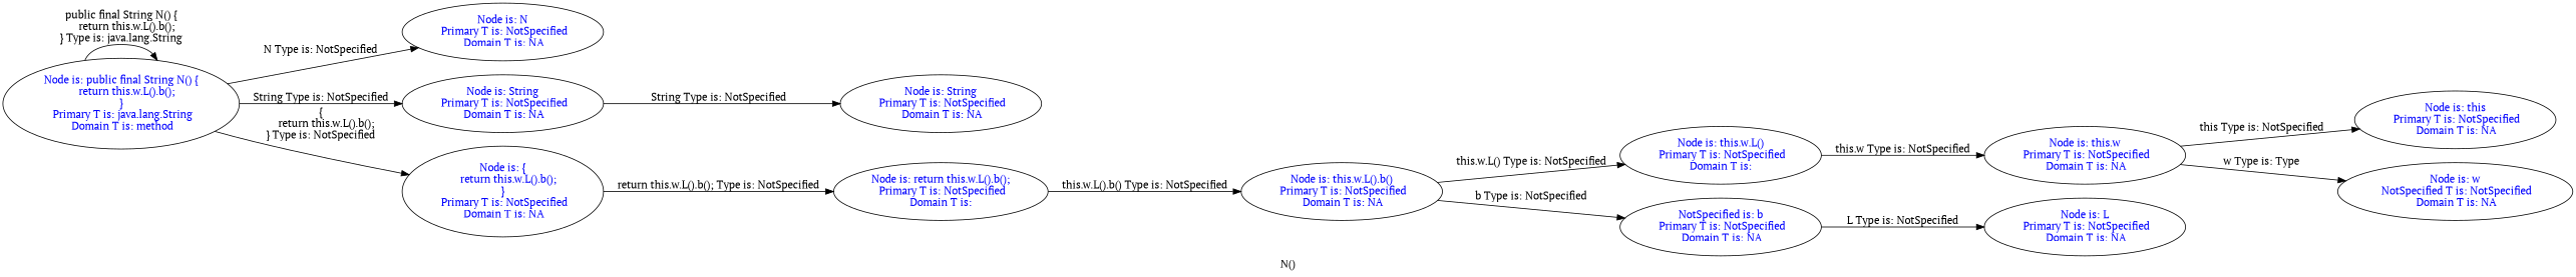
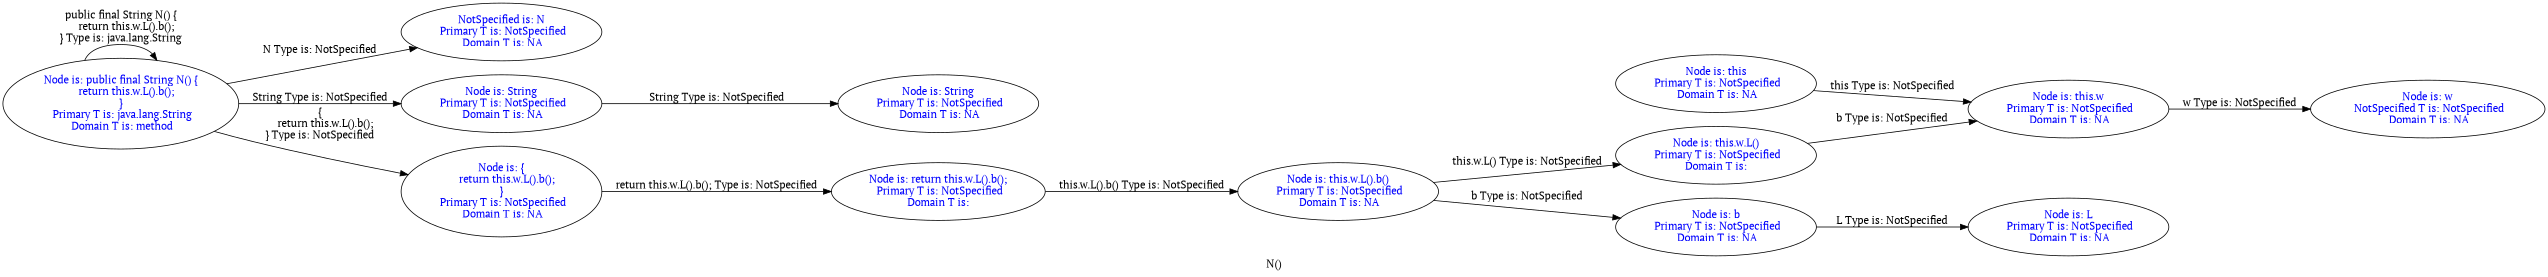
  digraph {
    fontname="PT Serif"
    label="N()"
    rankdir=LR
    node [fontcolor=blue fontname="PT Serif"]
    edge [fontname="PT Serif"]
    n1 [label="Node is: public final String N() {\n    return this.w.L().b();\n}\n Primary T is: java.lang.String\n Domain T is: method"]
-   n2 [label="Node is: N\n Primary T is: NotSpecified\n Domain T is: NA"]
+   n2 [label="NotSpecified is: N\n Primary T is: NotSpecified\n Domain T is: NA"]
    n3 [label="Node is: String\n Primary T is: NotSpecified\n Domain T is: NA"]
    n4 [label="Node is: {\n    return this.w.L().b();\n}\n Primary T is: NotSpecified\n Domain T is: NA"]
    n5 [label="Node is: String\n Primary T is: NotSpecified\n Domain T is: NA"]
    n6 [label="Node is: return this.w.L().b();\n Primary T is: NotSpecified\n Domain T is: "]
    n7 [label="Node is: this.w.L().b()\n Primary T is: NotSpecified\n Domain T is: NA"]
    n8 [label="Node is: this.w.L()\n Primary T is: NotSpecified\n Domain T is: "]
-   n9 [label="NotSpecified is: b\n Primary T is: NotSpecified\n Domain T is: NA"]
+   n9 [label="Node is: b\n Primary T is: NotSpecified\n Domain T is: NA"]
    n10 [label="Node is: this.w\n Primary T is: NotSpecified\n Domain T is: NA"]
    n11 [label="Node is: L\n Primary T is: NotSpecified\n Domain T is: NA"]
    n12 [label="Node is: this\n Primary T is: NotSpecified\n Domain T is: NA"]
    n13 [label="Node is: w\n NotSpecified T is: NotSpecified\n Domain T is: NA"]
    subgraph sub_1 {
    }
    n1 -> n1 [label="public final String N() {\n    return this.w.L().b();\n} Type is: java.lang.String"]
    n1 -> n2 [label="N Type is: NotSpecified"]
    n1 -> n3 [label="String Type is: NotSpecified"]
    n1 -> n4 [label="{\n    return this.w.L().b();\n} Type is: NotSpecified"]
    n3 -> n5 [label="String Type is: NotSpecified"]
    n4 -> n6 [label="return this.w.L().b(); Type is: NotSpecified"]
    n6 -> n7 [label="this.w.L().b() Type is: NotSpecified"]
    n7 -> n8 [label="this.w.L() Type is: NotSpecified"]
    n7 -> n9 [label="b Type is: NotSpecified"]
-   n8 -> n10 [label="this.w Type is: NotSpecified"]
+   n8 -> n10 [label="b Type is: NotSpecified"]
    n9 -> n11 [label="L Type is: NotSpecified"]
-   n10 -> n12 [label="this Type is: NotSpecified"]
-   n10 -> n13 [label="w Type is: Type"]
+   n12 -> n10 [label="this Type is: NotSpecified"]
+   n10 -> n13 [label="w Type is: NotSpecified"]
  }
